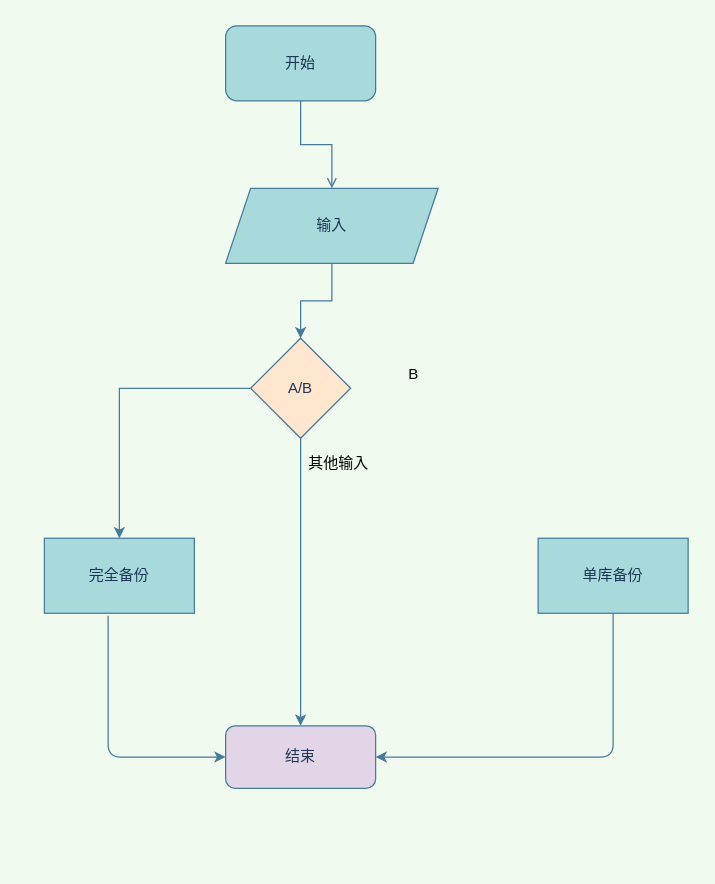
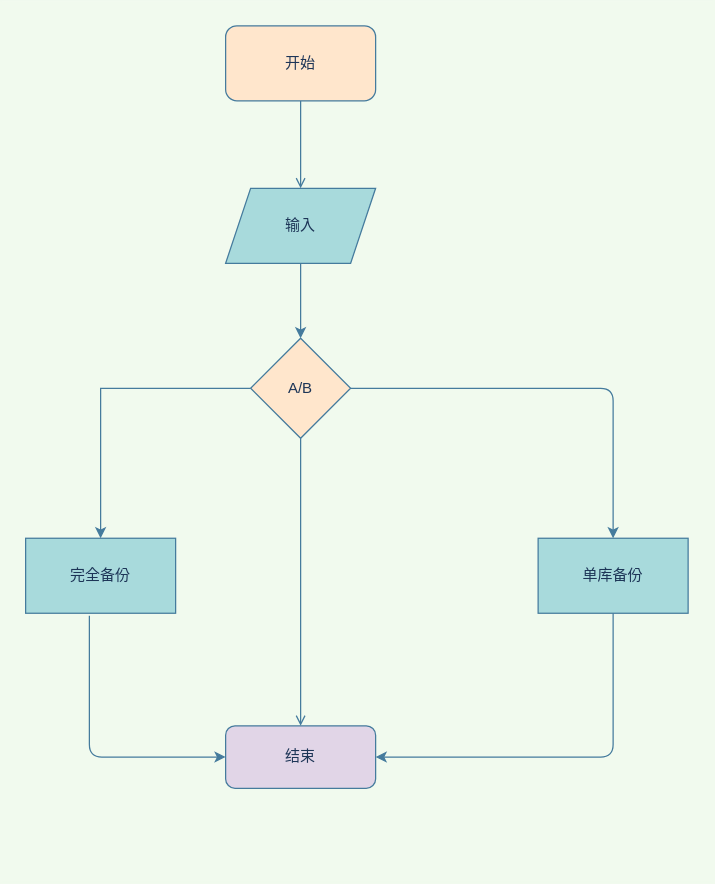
  <mxCell id="0" />
  <mxCell id="1" parent="0" />
  <mxCell id="2" value="" style="edgeStyle=orthogonalEdgeStyle;rounded=0;orthogonalLoop=1;jettySize=auto;html=1;labelBackgroundColor=#F1FAEE;strokeColor=#457B9D;fontColor=#1D3557;endArrow=open;" parent="1" source="3" target="5" edge="1"><mxGeometry relative="1" as="geometry" /></mxCell>
- <mxCell id="3" value="开始" style="rounded=1;whiteSpace=wrap;html=1;fillColor=#A8DADC;strokeColor=#457B9D;fontColor=#1D3557;" parent="1" vertex="1"><mxGeometry x="180" y="20" width="120" height="60" as="geometry" /></mxCell>
+ <mxCell id="3" value="开始" style="rounded=1;whiteSpace=wrap;html=1;fillColor=#ffe6cc;strokeColor=#457B9D;fontColor=#1D3557;" parent="1" vertex="1"><mxGeometry x="180" y="20" width="120" height="60" as="geometry" /></mxCell>
  <mxCell id="4" value="" style="edgeStyle=orthogonalEdgeStyle;rounded=0;orthogonalLoop=1;jettySize=auto;html=1;labelBackgroundColor=#F1FAEE;strokeColor=#457B9D;fontColor=#1D3557;" parent="1" source="5" target="7" edge="1"><mxGeometry relative="1" as="geometry" /></mxCell>
- <mxCell id="5" value="输入" style="shape=parallelogram;perimeter=parallelogramPerimeter;whiteSpace=wrap;html=1;fixedSize=1;fillColor=#A8DADC;strokeColor=#457B9D;fontColor=#1D3557;" parent="1" vertex="1"><mxGeometry x="180" y="150" width="170" height="60" as="geometry" /></mxCell>
+ <mxCell id="5" value="输入" style="shape=parallelogram;perimeter=parallelogramPerimeter;whiteSpace=wrap;html=1;fixedSize=1;fillColor=#A8DADC;strokeColor=#457B9D;fontColor=#1D3557;" parent="1" vertex="1"><mxGeometry x="180" y="150" width="120" height="60" as="geometry" /></mxCell>
  <mxCell id="6" value="" style="edgeStyle=orthogonalEdgeStyle;curved=0;rounded=0;sketch=0;orthogonalLoop=1;jettySize=auto;html=1;strokeColor=#457B9D;fillColor=#A8DADC;fontColor=#1D3557;" parent="1" source="7" target="11" edge="1"><mxGeometry relative="1" as="geometry" /></mxCell>
  <mxCell id="7" value="A/B" style="rhombus;whiteSpace=wrap;html=1;fillColor=#ffe6cc;strokeColor=#457B9D;fontColor=#1D3557;" parent="1" vertex="1"><mxGeometry x="200" y="270" width="80" height="80" as="geometry" /></mxCell>
  <mxCell id="8" value="结束" style="rounded=1;whiteSpace=wrap;html=1;fillColor=#e1d5e7;strokeColor=#457B9D;fontColor=#1D3557;" parent="1" vertex="1"><mxGeometry x="180" y="580" width="120" height="50" as="geometry" /></mxCell>
  <mxCell id="9" value="单库备份" style="rounded=0;whiteSpace=wrap;html=1;fillColor=#A8DADC;strokeColor=#457B9D;fontColor=#1D3557;" parent="1" vertex="1"><mxGeometry x="430" y="430" width="120" height="60" as="geometry" /></mxCell>
- <mxCell id="11" value="完全备份" style="whiteSpace=wrap;html=1;fontColor=#1D3557;strokeColor=#457B9D;fillColor=#A8DADC;" parent="1" vertex="1"><mxGeometry x="35" y="430" width="120" height="60" as="geometry" /></mxCell>
- <mxCell id="12" value="" style="edgeStyle=segmentEdgeStyle;endArrow=classic;html=1;strokeColor=#457B9D;fillColor=#A8DADC;fontColor=#1D3557;exitX=0.5;exitY=1;exitDx=0;exitDy=0;entryX=0.5;entryY=0;entryDx=0;entryDy=0;" parent="1" source="7" target="8" edge="1"><mxGeometry width="50" height="50" relative="1" as="geometry"><mxPoint x="550" y="420" as="sourcePoint" /><mxPoint x="600" y="370" as="targetPoint" /><Array as="points"><mxPoint x="240" y="560" /><mxPoint x="240" y="560" /></Array></mxGeometry></mxCell>
+ <mxCell id="10" value="" style="edgeStyle=elbowEdgeStyle;elbow=horizontal;endArrow=classic;html=1;exitX=1;exitY=0.5;exitDx=0;exitDy=0;labelBackgroundColor=#F1FAEE;strokeColor=#457B9D;fontColor=#1D3557;entryX=0.5;entryY=0;entryDx=0;entryDy=0;" parent="1" source="7" target="9" edge="1"><mxGeometry width="50" height="50" relative="1" as="geometry"><mxPoint x="160" y="350" as="sourcePoint" /><mxPoint x="480" y="490" as="targetPoint" /><Array as="points"><mxPoint x="490" y="380" /></Array></mxGeometry></mxCell>
+ <mxCell id="11" value="完全备份" style="whiteSpace=wrap;html=1;fontColor=#1D3557;strokeColor=#457B9D;fillColor=#A8DADC;" parent="1" vertex="1"><mxGeometry x="20" y="430" width="120" height="60" as="geometry" /></mxCell>
+ <mxCell id="12" value="" style="edgeStyle=segmentEdgeStyle;endArrow=open;html=1;strokeColor=#457B9D;fillColor=#A8DADC;fontColor=#1D3557;exitX=0.5;exitY=1;exitDx=0;exitDy=0;entryX=0.5;entryY=0;entryDx=0;entryDy=0;" parent="1" source="7" target="8" edge="1"><mxGeometry width="50" height="50" relative="1" as="geometry"><mxPoint x="550" y="420" as="sourcePoint" /><mxPoint x="600" y="370" as="targetPoint" /><Array as="points"><mxPoint x="240" y="560" /><mxPoint x="240" y="560" /></Array></mxGeometry></mxCell>
  <mxCell id="13" value="" style="edgeStyle=elbowEdgeStyle;elbow=vertical;endArrow=classic;html=1;strokeColor=#457B9D;fillColor=#A8DADC;fontColor=#1D3557;exitX=0.5;exitY=1;exitDx=0;exitDy=0;entryX=1;entryY=0.5;entryDx=0;entryDy=0;" parent="1" source="9" target="8" edge="1"><mxGeometry width="50" height="50" relative="1" as="geometry"><mxPoint x="550" y="420" as="sourcePoint" /><mxPoint x="340" y="688" as="targetPoint" /><Array as="points"><mxPoint x="450" y="605" /><mxPoint x="450" y="600" /><mxPoint x="400" y="600" /><mxPoint x="440" y="685" /></Array></mxGeometry></mxCell>
  <mxCell id="14" value="" style="edgeStyle=elbowEdgeStyle;elbow=vertical;endArrow=classic;html=1;strokeColor=#457B9D;fillColor=#A8DADC;fontColor=#1D3557;exitX=0.425;exitY=1.033;exitDx=0;exitDy=0;exitPerimeter=0;entryX=0;entryY=0.5;entryDx=0;entryDy=0;" parent="1" source="11" target="8" edge="1"><mxGeometry width="50" height="50" relative="1" as="geometry"><mxPoint x="550" y="420" as="sourcePoint" /><mxPoint x="600" y="370" as="targetPoint" /><Array as="points"><mxPoint x="130" y="605" /></Array></mxGeometry></mxCell>
- <mxCell id="15" value="其他输入" style="text;html=1;align=center;verticalAlign=middle;resizable=0;points=[];autosize=1;" parent="1" vertex="1"><mxGeometry x="240" y="360" width="60" height="20" as="geometry" /></mxCell>
- <mxCell id="16" value="B" style="text;html=1;align=center;verticalAlign=middle;resizable=0;points=[];autosize=1;" vertex="1" parent="1"><mxGeometry x="320" y="289" width="20" height="20" as="geometry" /></mxCell>
